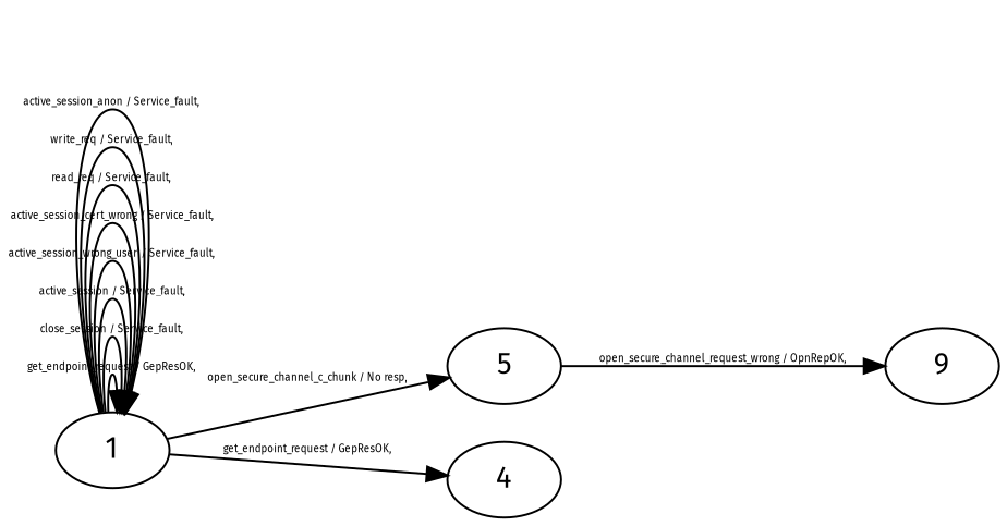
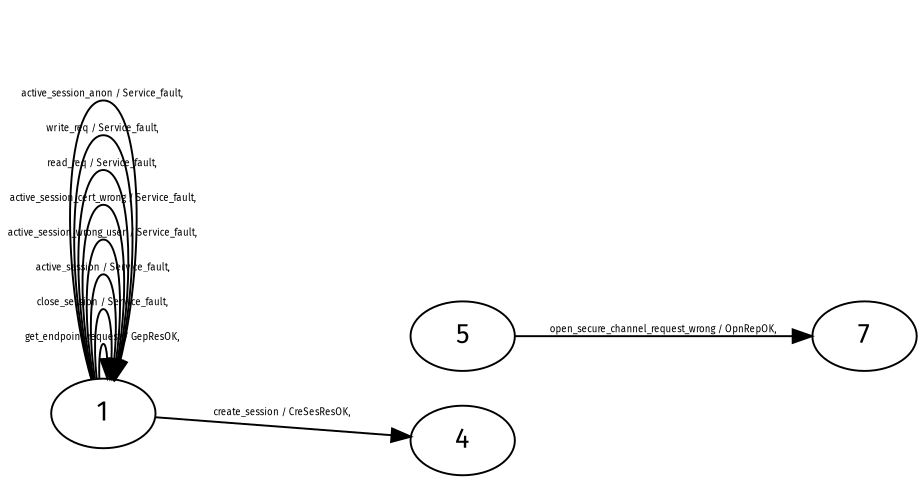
  digraph {
    fontname="Fira Sans"
    rankdir=LR
    node [fillcolor=white fontname="Fira Sans" shape=ellipse style=filled]
    edge [fontname="Fira Sans" fontsize=5]
    1
    5
    4
-   7 [label=9]
+   7
    1 -> 1 [label="get_endpoint_request / GepResOK,"]
    1 -> 1 [label="close_session / Service_fault,"]
    1 -> 1 [label="active_session / Service_fault,"]
    1 -> 1 [label="active_session_wrong_user / Service_fault,"]
    1 -> 1 [label="active_session_cert_wrong / Service_fault,"]
    1 -> 1 [label="read_req / Service_fault,"]
    1 -> 1 [label="write_req / Service_fault,"]
    1 -> 1 [label="active_session_anon / Service_fault,"]
-   1 -> 5 [label="open_secure_channel_c_chunk / No resp,"]
-   1 -> 4 [label="get_endpoint_request / GepResOK,"]
+   1 -> 4 [label="create_session / CreSesResOK,"]
    5 -> 7 [label="open_secure_channel_request_wrong / OpnRepOK,"]
  }
